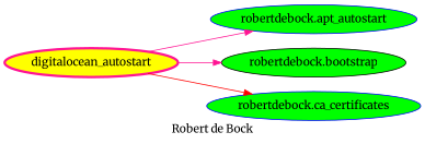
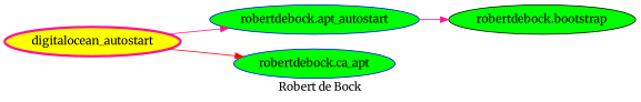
  digraph {
    fontname=Merriweather
    label="Robert de Bock"
    rankdir=LR
    node [color=blue fillcolor=green fontname=Merriweather style=filled]
    edge [color=deeppink fontname=Merriweather]
    n1 [color=deeppink fillcolor=yellow label=digitalocean_autostart penwidth=3]
    "robertdebock.apt_autostart"
    "robertdebock.bootstrap" [color=black]
-   "robertdebock.ca_certificates"
+   "robertdebock.ca_certificates" [label="robertdebock.ca_apt"]
    n1 -> "robertdebock.apt_autostart"
-   n1 -> "robertdebock.bootstrap"
+   "robertdebock.apt_autostart" -> "robertdebock.bootstrap"
    n1 -> "robertdebock.ca_certificates" [color=red]
  }
